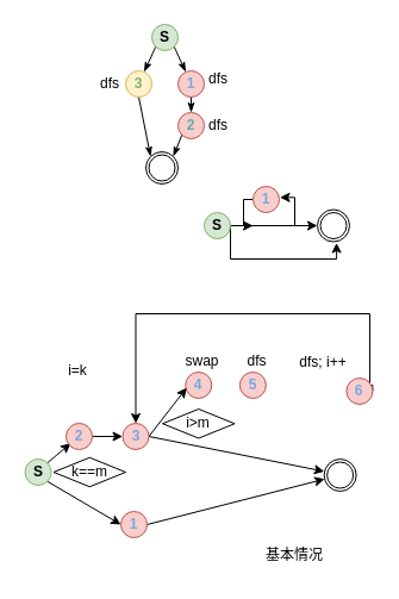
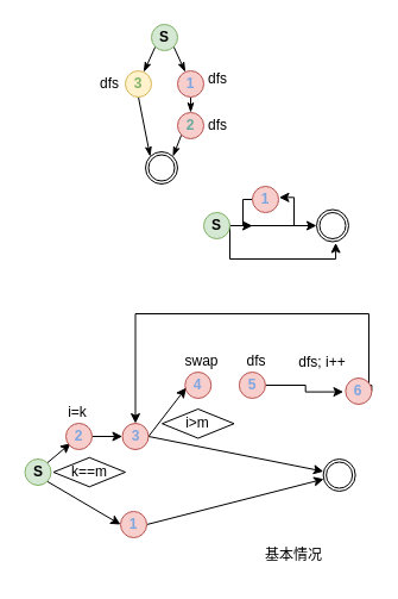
  <mxCell id="0" />
  <mxCell id="1" parent="0" />
  <mxCell id="2" value="" style="rhombus;whiteSpace=wrap;html=1;fillColor=none;" vertex="1" parent="1"><mxGeometry x="136" y="343" width="60.5" height="24.5" as="geometry" /></mxCell>
  <mxCell id="3" value="" style="rhombus;whiteSpace=wrap;html=1;fillColor=none;" vertex="1" parent="1"><mxGeometry x="44.5" y="383.75" width="60.5" height="24.5" as="geometry" /></mxCell>
  <mxCell id="4" value="" style="rounded=0;orthogonalLoop=1;jettySize=auto;html=1;exitX=1;exitY=1;exitDx=0;exitDy=0;endArrow=classicThin;endFill=1;" edge="1" parent="1" source="6" target="8"><mxGeometry relative="1" as="geometry" /></mxCell>
  <mxCell id="5" style="rounded=0;orthogonalLoop=1;jettySize=auto;html=1;exitX=0;exitY=1;exitDx=0;exitDy=0;endArrow=classicThin;endFill=1;" edge="1" parent="1" source="6" target="10"><mxGeometry relative="1" as="geometry" /></mxCell>
  <mxCell id="6" value="&lt;b&gt;S&lt;/b&gt;" style="ellipse;whiteSpace=wrap;html=1;aspect=fixed;fillColor=#d5e8d4;strokeColor=#82b366;" vertex="1" parent="1"><mxGeometry x="127" y="20" width="22" height="22" as="geometry" /></mxCell>
  <mxCell id="7" style="edgeStyle=orthogonalEdgeStyle;rounded=0;orthogonalLoop=1;jettySize=auto;html=1;exitX=0.5;exitY=1;exitDx=0;exitDy=0;entryX=0.5;entryY=0;entryDx=0;entryDy=0;endArrow=classicThin;endFill=1;" edge="1" parent="1" source="8" target="12"><mxGeometry relative="1" as="geometry" /></mxCell>
  <mxCell id="8" value="&lt;b&gt;&lt;font color=&quot;#7ea6e0&quot;&gt;1&lt;/font&gt;&lt;/b&gt;" style="ellipse;whiteSpace=wrap;html=1;aspect=fixed;fillColor=#f8cecc;strokeColor=#b85450;" vertex="1" parent="1"><mxGeometry x="149" y="59" width="22" height="22" as="geometry" /></mxCell>
  <mxCell id="9" style="rounded=0;orthogonalLoop=1;jettySize=auto;html=1;exitX=0.5;exitY=1;exitDx=0;exitDy=0;entryX=0;entryY=0;entryDx=0;entryDy=0;strokeWidth=1;endArrow=classicThin;endFill=1;" edge="1" parent="1" source="10" target="14"><mxGeometry relative="1" as="geometry" /></mxCell>
  <mxCell id="10" value="&lt;b&gt;&lt;font color=&quot;#82b366&quot;&gt;3&lt;/font&gt;&lt;/b&gt;" style="ellipse;whiteSpace=wrap;html=1;aspect=fixed;fillColor=#fff2cc;strokeColor=#d6b656;" vertex="1" parent="1"><mxGeometry x="105" y="59" width="22" height="22" as="geometry" /></mxCell>
  <mxCell id="11" style="rounded=0;orthogonalLoop=1;jettySize=auto;html=1;exitX=0;exitY=1;exitDx=0;exitDy=0;entryX=1;entryY=0;entryDx=0;entryDy=0;endArrow=classicThin;endFill=1;" edge="1" parent="1" source="12" target="14"><mxGeometry relative="1" as="geometry" /></mxCell>
  <mxCell id="12" value="&lt;b&gt;&lt;font color=&quot;#67ab9f&quot;&gt;2&lt;/font&gt;&lt;/b&gt;" style="ellipse;whiteSpace=wrap;html=1;aspect=fixed;fillColor=#f8cecc;strokeColor=#b85450;" vertex="1" parent="1"><mxGeometry x="149" y="94" width="22" height="22" as="geometry" /></mxCell>
  <mxCell id="13" value="" style="ellipse;whiteSpace=wrap;html=1;aspect=fixed;" vertex="1" parent="1"><mxGeometry x="124.5" y="129.5" width="22" height="22" as="geometry" /></mxCell>
  <mxCell id="14" value="" style="ellipse;whiteSpace=wrap;html=1;aspect=fixed;fillColor=none;" vertex="1" parent="1"><mxGeometry x="122" y="127" width="27" height="27" as="geometry" /></mxCell>
  <mxCell id="15" value="dfs" style="text;html=1;strokeColor=none;fillColor=none;align=center;verticalAlign=middle;whiteSpace=wrap;rounded=0;" vertex="1" parent="1"><mxGeometry x="153" y="51" width="60" height="30" as="geometry" /></mxCell>
  <mxCell id="16" value="dfs" style="text;html=1;strokeColor=none;fillColor=none;align=center;verticalAlign=middle;whiteSpace=wrap;rounded=0;" vertex="1" parent="1"><mxGeometry x="153" y="90" width="60" height="30" as="geometry" /></mxCell>
  <mxCell id="17" value="dfs" style="text;html=1;strokeColor=none;fillColor=none;align=center;verticalAlign=middle;whiteSpace=wrap;rounded=0;" vertex="1" parent="1"><mxGeometry x="62" y="55" width="60" height="30" as="geometry" /></mxCell>
  <mxCell id="18" style="edgeStyle=orthogonalEdgeStyle;rounded=0;orthogonalLoop=1;jettySize=auto;html=1;exitX=1;exitY=0.5;exitDx=0;exitDy=0;entryX=0.596;entryY=1.037;entryDx=0;entryDy=0;entryPerimeter=0;" edge="1" parent="1" source="21" target="25"><mxGeometry relative="1" as="geometry"><Array as="points"><mxPoint x="193" y="217" /><mxPoint x="282" y="217" /></Array></mxGeometry></mxCell>
  <mxCell id="19" style="edgeStyle=orthogonalEdgeStyle;rounded=0;orthogonalLoop=1;jettySize=auto;html=1;exitX=1;exitY=0.5;exitDx=0;exitDy=0;" edge="1" parent="1" source="21" target="25"><mxGeometry relative="1" as="geometry" /></mxCell>
  <mxCell id="20" style="edgeStyle=orthogonalEdgeStyle;rounded=0;orthogonalLoop=1;jettySize=auto;html=1;exitX=1;exitY=0.5;exitDx=0;exitDy=0;entryX=1.023;entryY=0.423;entryDx=0;entryDy=0;entryPerimeter=0;" edge="1" parent="1" source="21" target="23"><mxGeometry relative="1" as="geometry"><Array as="points"><mxPoint x="247" y="189" /><mxPoint x="247" y="165" /></Array></mxGeometry></mxCell>
  <mxCell id="21" value="&lt;b&gt;S&lt;/b&gt;" style="ellipse;whiteSpace=wrap;html=1;aspect=fixed;fillColor=#d5e8d4;strokeColor=#82b366;" vertex="1" parent="1"><mxGeometry x="171" y="178" width="22" height="22" as="geometry" /></mxCell>
  <mxCell id="22" style="edgeStyle=orthogonalEdgeStyle;rounded=0;orthogonalLoop=1;jettySize=auto;html=1;exitX=0;exitY=0.5;exitDx=0;exitDy=0;" edge="1" parent="1" source="23"><mxGeometry relative="1" as="geometry"><mxPoint x="212" y="189.1" as="targetPoint" /><Array as="points"><mxPoint x="204" y="167" /><mxPoint x="204" y="189" /></Array></mxGeometry></mxCell>
  <mxCell id="23" value="&lt;b&gt;&lt;font color=&quot;#7ea6e0&quot;&gt;1&lt;/font&gt;&lt;/b&gt;" style="ellipse;whiteSpace=wrap;html=1;aspect=fixed;fillColor=#f8cecc;strokeColor=#b85450;" vertex="1" parent="1"><mxGeometry x="212" y="156" width="22" height="22" as="geometry" /></mxCell>
  <mxCell id="24" value="" style="ellipse;whiteSpace=wrap;html=1;aspect=fixed;" vertex="1" parent="1"><mxGeometry x="268.5" y="178" width="22" height="22" as="geometry" /></mxCell>
  <mxCell id="25" value="" style="ellipse;whiteSpace=wrap;html=1;aspect=fixed;fillColor=none;" vertex="1" parent="1"><mxGeometry x="266" y="175.5" width="27" height="27" as="geometry" /></mxCell>
  <mxCell id="26" style="rounded=0;orthogonalLoop=1;jettySize=auto;html=1;exitX=1;exitY=1;exitDx=0;exitDy=0;entryX=0;entryY=0.5;entryDx=0;entryDy=0;" edge="1" parent="1" source="28" target="32"><mxGeometry relative="1" as="geometry" /></mxCell>
  <mxCell id="27" style="rounded=0;orthogonalLoop=1;jettySize=auto;html=1;exitX=1;exitY=0;exitDx=0;exitDy=0;entryX=0.177;entryY=0.763;entryDx=0;entryDy=0;entryPerimeter=0;" edge="1" parent="1" source="28" target="38"><mxGeometry relative="1" as="geometry" /></mxCell>
  <mxCell id="28" value="&lt;b&gt;S&lt;/b&gt;" style="ellipse;whiteSpace=wrap;html=1;aspect=fixed;fillColor=#d5e8d4;strokeColor=#82b366;" vertex="1" parent="1"><mxGeometry x="20.5" y="385" width="22" height="22" as="geometry" /></mxCell>
  <mxCell id="29" value="" style="ellipse;whiteSpace=wrap;html=1;aspect=fixed;" vertex="1" parent="1"><mxGeometry x="274.13" y="387.5" width="22" height="22" as="geometry" /></mxCell>
  <mxCell id="30" value="" style="ellipse;whiteSpace=wrap;html=1;aspect=fixed;fillColor=none;" vertex="1" parent="1"><mxGeometry x="271.63" y="385" width="27" height="27" as="geometry" /></mxCell>
  <mxCell id="31" style="rounded=0;orthogonalLoop=1;jettySize=auto;html=1;exitX=1;exitY=0.5;exitDx=0;exitDy=0;" edge="1" parent="1" source="32" target="30"><mxGeometry relative="1" as="geometry" /></mxCell>
  <mxCell id="32" value="&lt;b&gt;&lt;font color=&quot;#7ea6e0&quot;&gt;1&lt;/font&gt;&lt;/b&gt;" style="ellipse;whiteSpace=wrap;html=1;aspect=fixed;fillColor=#f8cecc;strokeColor=#b85450;" vertex="1" parent="1"><mxGeometry x="101" y="429" width="22" height="22" as="geometry" /></mxCell>
  <mxCell id="33" value="基本情况" style="text;html=1;strokeColor=none;fillColor=none;align=center;verticalAlign=middle;whiteSpace=wrap;rounded=0;" vertex="1" parent="1"><mxGeometry x="217" y="451" width="60" height="30" as="geometry" /></mxCell>
+ <mxCell id="34" style="edgeStyle=orthogonalEdgeStyle;rounded=0;orthogonalLoop=1;jettySize=auto;html=1;exitX=1;exitY=0.5;exitDx=0;exitDy=0;entryX=-0.084;entryY=0.526;entryDx=0;entryDy=0;entryPerimeter=0;" edge="1" parent="1" source="35" target="41"><mxGeometry relative="1" as="geometry" /></mxCell>
  <mxCell id="35" value="&lt;b&gt;&lt;font color=&quot;#7ea6e0&quot;&gt;5&lt;/font&gt;&lt;/b&gt;" style="ellipse;whiteSpace=wrap;html=1;aspect=fixed;fillColor=#f8cecc;strokeColor=#b85450;" vertex="1" parent="1"><mxGeometry x="200.88" y="312" width="22" height="22" as="geometry" /></mxCell>
  <mxCell id="36" value="i&amp;gt;m" style="text;html=1;strokeColor=none;fillColor=none;align=center;verticalAlign=middle;whiteSpace=wrap;rounded=0;" vertex="1" parent="1"><mxGeometry x="149.25" y="348.75" width="34" height="13" as="geometry" /></mxCell>
  <mxCell id="37" style="edgeStyle=orthogonalEdgeStyle;rounded=0;orthogonalLoop=1;jettySize=auto;html=1;exitX=1;exitY=0.5;exitDx=0;exitDy=0;entryX=0;entryY=0.5;entryDx=0;entryDy=0;" edge="1" parent="1" source="38" target="48"><mxGeometry relative="1" as="geometry" /></mxCell>
  <mxCell id="38" value="&lt;b&gt;&lt;font color=&quot;#7ea6e0&quot;&gt;2&lt;/font&gt;&lt;/b&gt;" style="ellipse;whiteSpace=wrap;html=1;aspect=fixed;fillColor=#f8cecc;strokeColor=#b85450;" vertex="1" parent="1"><mxGeometry x="55" y="355" width="22" height="22" as="geometry" /></mxCell>
- <mxCell id="39" value="i=k" style="text;html=1;strokeColor=none;fillColor=none;align=center;verticalAlign=middle;whiteSpace=wrap;rounded=0;" vertex="1" parent="1"><mxGeometry x="53" y="304" width="24" height="14" as="geometry" /></mxCell>
+ <mxCell id="39" value="i=k" style="text;html=1;strokeColor=none;fillColor=none;align=center;verticalAlign=middle;whiteSpace=wrap;rounded=0;" vertex="1" parent="1"><mxGeometry x="53" y="339" width="24" height="14" as="geometry" /></mxCell>
  <mxCell id="40" style="edgeStyle=orthogonalEdgeStyle;rounded=0;orthogonalLoop=1;jettySize=auto;html=1;exitX=1;exitY=0.5;exitDx=0;exitDy=0;entryX=0.5;entryY=0;entryDx=0;entryDy=0;" edge="1" parent="1" source="41" target="48"><mxGeometry relative="1" as="geometry"><Array as="points"><mxPoint x="310" y="323" /><mxPoint x="310" y="263" /><mxPoint x="114" y="263" /></Array></mxGeometry></mxCell>
  <mxCell id="41" value="&lt;b&gt;&lt;font color=&quot;#7ea6e0&quot;&gt;6&lt;/font&gt;&lt;/b&gt;" style="ellipse;whiteSpace=wrap;html=1;aspect=fixed;fillColor=#f8cecc;strokeColor=#b85450;" vertex="1" parent="1"><mxGeometry x="290.38" y="317" width="22" height="22" as="geometry" /></mxCell>
  <mxCell id="42" value="dfs; i++" style="text;html=1;strokeColor=none;fillColor=none;align=center;verticalAlign=middle;whiteSpace=wrap;rounded=0;" vertex="1" parent="1"><mxGeometry x="243.13" y="297" width="55.5" height="13" as="geometry" /></mxCell>
  <mxCell id="43" value="&lt;font color=&quot;#7ea6e0&quot;&gt;&lt;b&gt;4&lt;/b&gt;&lt;/font&gt;" style="ellipse;whiteSpace=wrap;html=1;aspect=fixed;fillColor=#f8cecc;strokeColor=#b85450;" vertex="1" parent="1"><mxGeometry x="155.25" y="312" width="22" height="22" as="geometry" /></mxCell>
  <mxCell id="44" value="swap" style="text;html=1;strokeColor=none;fillColor=none;align=center;verticalAlign=middle;whiteSpace=wrap;rounded=0;" vertex="1" parent="1"><mxGeometry x="153" y="297" width="32.5" height="11" as="geometry" /></mxCell>
  <mxCell id="45" value="dfs" style="text;html=1;strokeColor=none;fillColor=none;align=center;verticalAlign=middle;whiteSpace=wrap;rounded=0;" vertex="1" parent="1"><mxGeometry x="199.25" y="297" width="32.5" height="11" as="geometry" /></mxCell>
  <mxCell id="46" style="rounded=0;orthogonalLoop=1;jettySize=auto;html=1;exitX=1;exitY=0.5;exitDx=0;exitDy=0;entryX=0.006;entryY=0.384;entryDx=0;entryDy=0;entryPerimeter=0;" edge="1" parent="1" source="48" target="30"><mxGeometry relative="1" as="geometry" /></mxCell>
  <mxCell id="47" style="rounded=0;orthogonalLoop=1;jettySize=auto;html=1;exitX=1;exitY=0.5;exitDx=0;exitDy=0;entryX=0.042;entryY=0.6;entryDx=0;entryDy=0;entryPerimeter=0;" edge="1" parent="1" source="48" target="43"><mxGeometry relative="1" as="geometry" /></mxCell>
  <mxCell id="48" value="&lt;b&gt;&lt;font color=&quot;#7ea6e0&quot;&gt;3&lt;/font&gt;&lt;/b&gt;" style="ellipse;whiteSpace=wrap;html=1;aspect=fixed;fillColor=#f8cecc;strokeColor=#b85450;" vertex="1" parent="1"><mxGeometry x="102.5" y="355" width="22" height="22" as="geometry" /></mxCell>
  <mxCell id="49" value="k==m" style="text;html=1;strokeColor=none;fillColor=none;align=center;verticalAlign=middle;whiteSpace=wrap;rounded=0;" vertex="1" parent="1"><mxGeometry x="57.75" y="389.5" width="34" height="13" as="geometry" /></mxCell>
